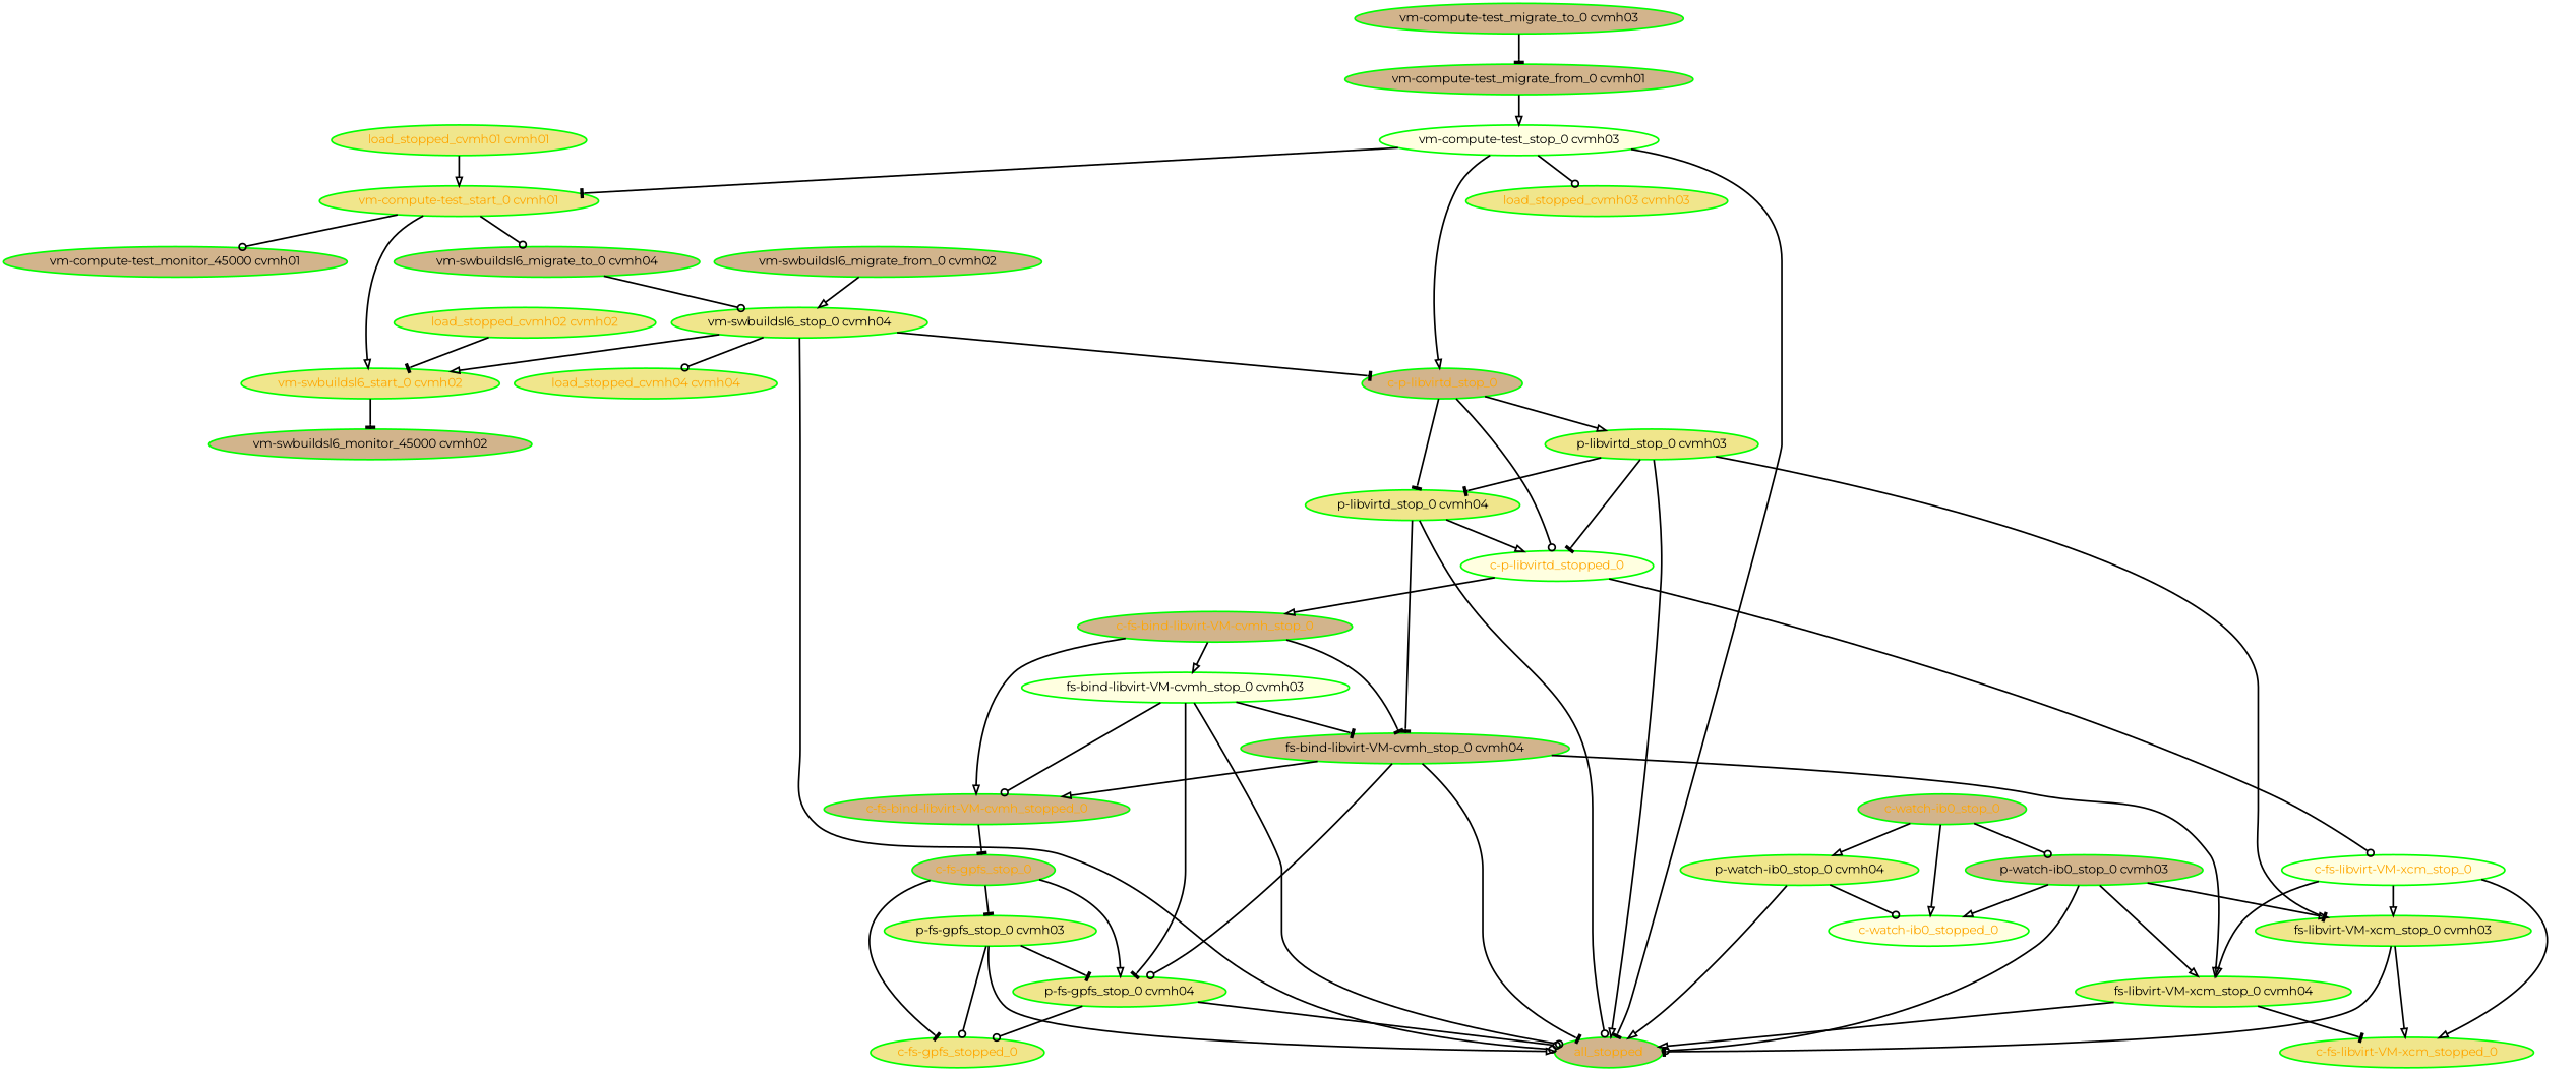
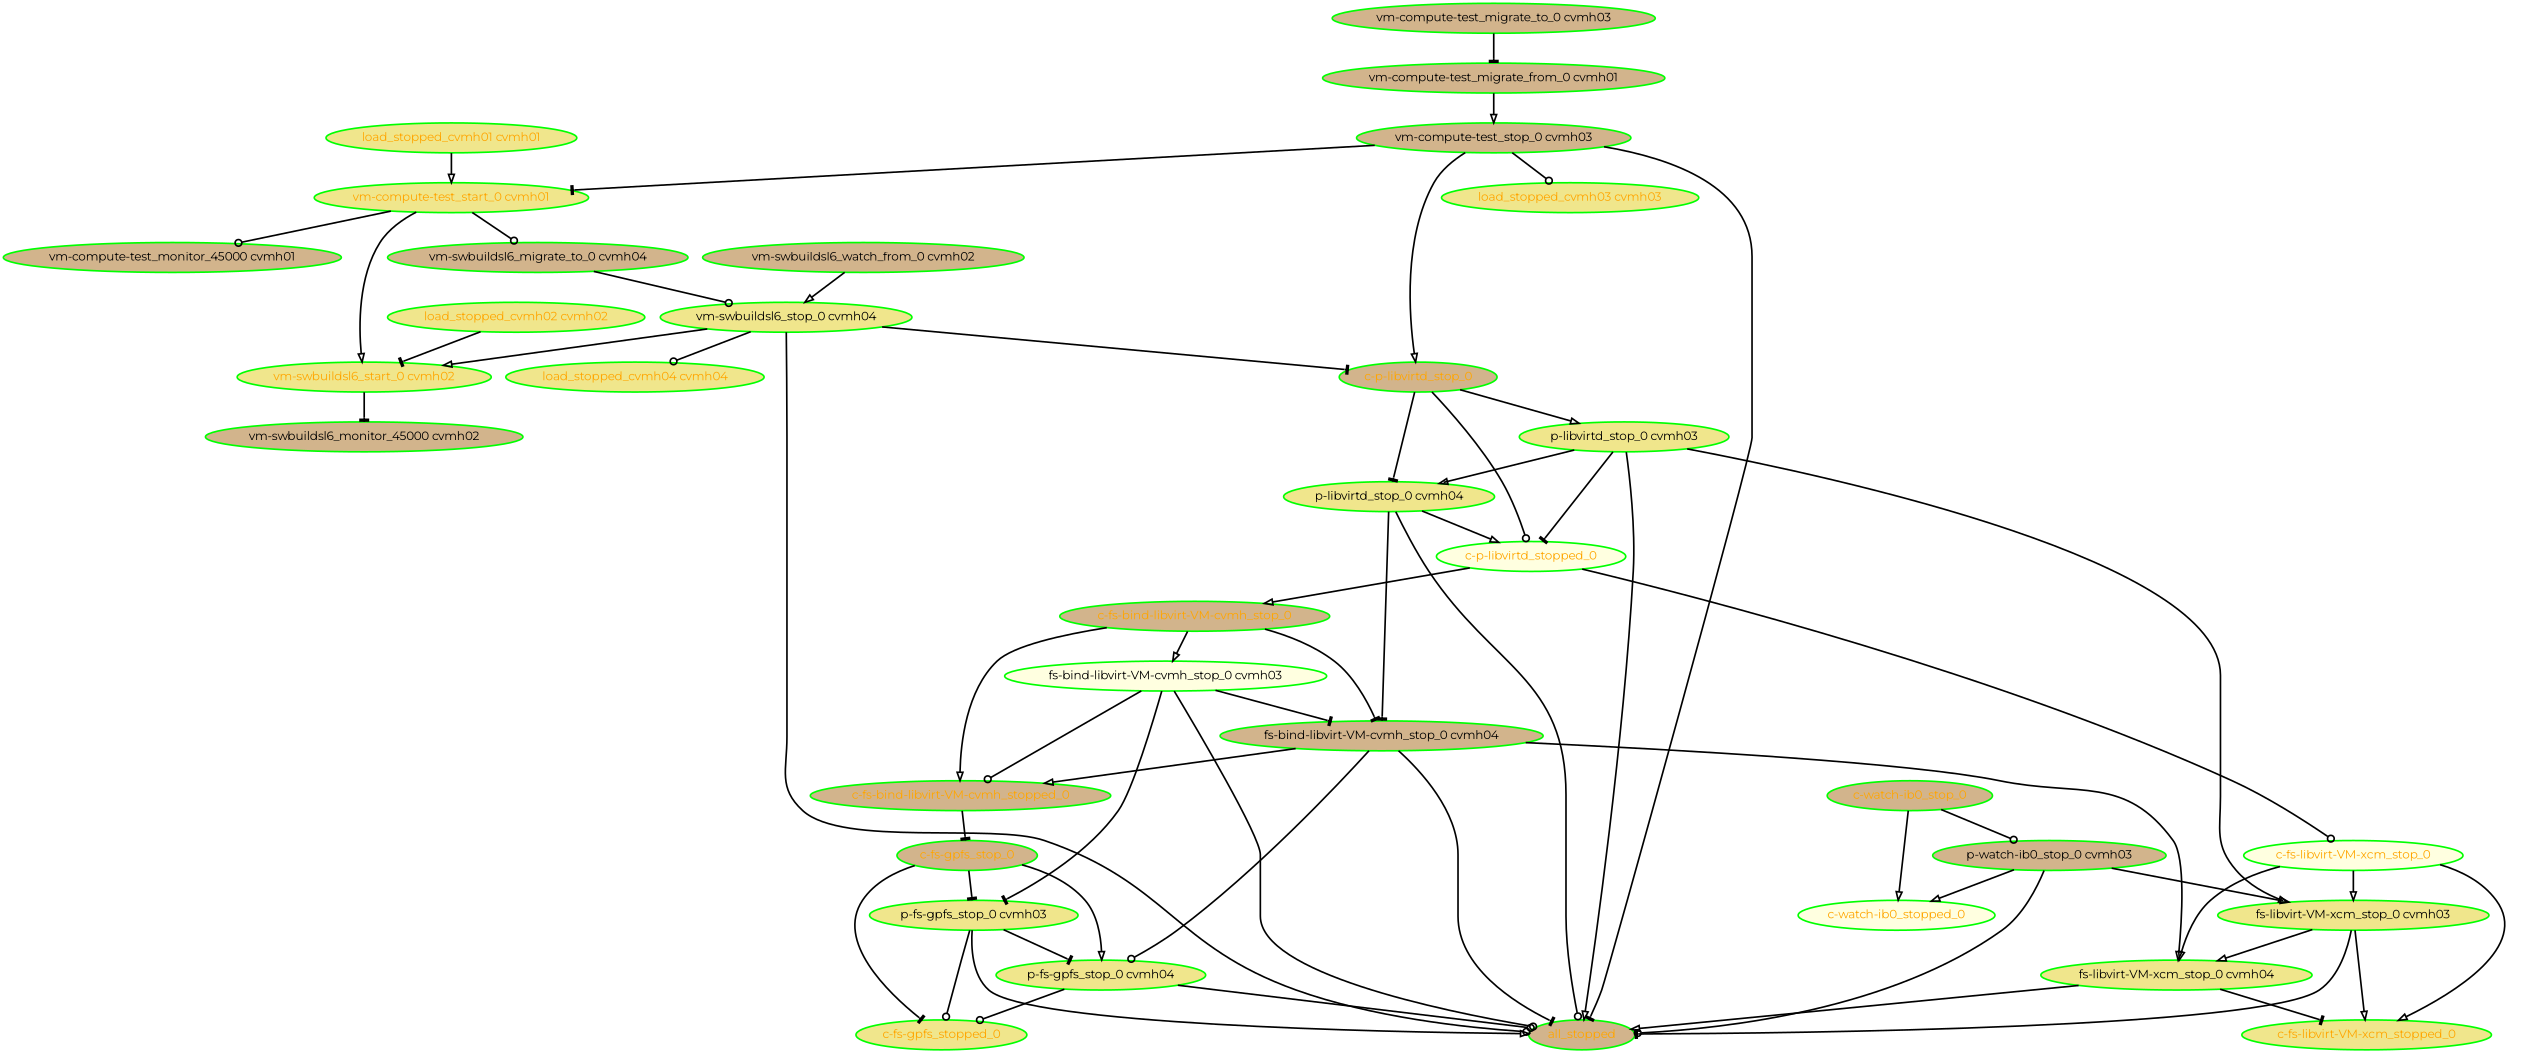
  digraph {
    fontname=Montserrat
    node [color=green fillcolor=khaki fontcolor=black fontname=Montserrat style="bold,filled"]
    edge [arrowhead=onormal fontname=Montserrat style=bold]
    all_stopped [fillcolor=tan fontcolor=orange]
    "c-fs-bind-libvirt-VM-cvmh_stop_0" [fillcolor=tan fontcolor=orange]
    "c-fs-bind-libvirt-VM-cvmh_stopped_0" [fillcolor=tan fontcolor=orange]
    "fs-bind-libvirt-VM-cvmh_stop_0 cvmh03" [fillcolor=lightyellow]
    "fs-bind-libvirt-VM-cvmh_stop_0 cvmh04" [fillcolor=tan]
    "c-fs-gpfs_stop_0" [fillcolor=tan fontcolor=orange]
    "p-fs-gpfs_stop_0 cvmh03"
    "p-fs-gpfs_stop_0 cvmh04"
    "fs-libvirt-VM-xcm_stop_0 cvmh04"
    "c-fs-gpfs_stopped_0" [fontcolor=orange]
    "c-fs-libvirt-VM-xcm_stop_0" [fillcolor=lightyellow fontcolor=orange]
    "c-fs-libvirt-VM-xcm_stopped_0" [fontcolor=orange]
    "fs-libvirt-VM-xcm_stop_0 cvmh03"
    "c-p-libvirtd_stop_0" [fillcolor=tan fontcolor=orange]
    "c-p-libvirtd_stopped_0" [fillcolor=lightyellow fontcolor=orange]
    "p-libvirtd_stop_0 cvmh03"
    "p-libvirtd_stop_0 cvmh04"
    "c-watch-ib0_stop_0" [fillcolor=tan fontcolor=orange]
    "c-watch-ib0_stopped_0" [fillcolor=lightyellow fontcolor=orange]
    "p-watch-ib0_stop_0 cvmh03" [fillcolor=tan]
-   "p-watch-ib0_stop_0 cvmh04"
    "load_stopped_cvmh01 cvmh01" [fontcolor=orange]
    "vm-compute-test_start_0 cvmh01" [fontcolor=orange]
    "vm-swbuildsl6_start_0 cvmh02" [fontcolor=orange]
    "vm-compute-test_monitor_45000 cvmh01" [fillcolor=tan]
    "vm-swbuildsl6_migrate_to_0 cvmh04" [fillcolor=tan]
    "vm-swbuildsl6_monitor_45000 cvmh02" [fillcolor=tan]
    "vm-swbuildsl6_stop_0 cvmh04"
    "load_stopped_cvmh02 cvmh02" [fontcolor=orange]
    "load_stopped_cvmh03 cvmh03" [fontcolor=orange]
    "load_stopped_cvmh04 cvmh04" [fontcolor=orange]
    "vm-compute-test_migrate_from_0 cvmh01" [fillcolor=tan]
-   "vm-compute-test_stop_0 cvmh03" [fillcolor=lightyellow]
+   "vm-compute-test_stop_0 cvmh03" [fillcolor=tan]
    "vm-compute-test_migrate_to_0 cvmh03" [fillcolor=tan]
-   "vm-swbuildsl6_migrate_from_0 cvmh02" [fillcolor=tan]
+   "vm-swbuildsl6_migrate_from_0 cvmh02" [fillcolor=tan label="vm-swbuildsl6_watch_from_0 cvmh02"]
    "c-fs-bind-libvirt-VM-cvmh_stop_0" -> "c-fs-bind-libvirt-VM-cvmh_stopped_0"
    "c-fs-bind-libvirt-VM-cvmh_stop_0" -> "fs-bind-libvirt-VM-cvmh_stop_0 cvmh03"
    "c-fs-bind-libvirt-VM-cvmh_stop_0" -> "fs-bind-libvirt-VM-cvmh_stop_0 cvmh04" [arrowhead=tee]
    "c-fs-bind-libvirt-VM-cvmh_stopped_0" -> "c-fs-gpfs_stop_0" [arrowhead=tee]
    "fs-bind-libvirt-VM-cvmh_stop_0 cvmh03" -> all_stopped [arrowhead=odot]
    "fs-bind-libvirt-VM-cvmh_stop_0 cvmh03" -> "c-fs-bind-libvirt-VM-cvmh_stopped_0" [arrowhead=odot]
    "fs-bind-libvirt-VM-cvmh_stop_0 cvmh03" -> "fs-bind-libvirt-VM-cvmh_stop_0 cvmh04" [arrowhead=tee]
-   "fs-bind-libvirt-VM-cvmh_stop_0 cvmh03" -> "p-fs-gpfs_stop_0 cvmh04" [arrowhead=tee]
+   "fs-bind-libvirt-VM-cvmh_stop_0 cvmh03" -> "p-fs-gpfs_stop_0 cvmh03" [arrowhead=tee]
    "fs-bind-libvirt-VM-cvmh_stop_0 cvmh04" -> all_stopped [arrowhead=tee]
    "fs-bind-libvirt-VM-cvmh_stop_0 cvmh04" -> "c-fs-bind-libvirt-VM-cvmh_stopped_0"
    "fs-bind-libvirt-VM-cvmh_stop_0 cvmh04" -> "p-fs-gpfs_stop_0 cvmh04" [arrowhead=odot]
    "fs-bind-libvirt-VM-cvmh_stop_0 cvmh04" -> "fs-libvirt-VM-xcm_stop_0 cvmh04"
    "c-fs-gpfs_stop_0" -> "p-fs-gpfs_stop_0 cvmh03" [arrowhead=tee]
    "c-fs-gpfs_stop_0" -> "p-fs-gpfs_stop_0 cvmh04"
    "c-fs-gpfs_stop_0" -> "c-fs-gpfs_stopped_0" [arrowhead=tee]
    "p-fs-gpfs_stop_0 cvmh03" -> all_stopped
    "p-fs-gpfs_stop_0 cvmh03" -> "p-fs-gpfs_stop_0 cvmh04" [arrowhead=tee]
    "p-fs-gpfs_stop_0 cvmh03" -> "c-fs-gpfs_stopped_0" [arrowhead=odot]
    "p-fs-gpfs_stop_0 cvmh04" -> all_stopped [arrowhead=odot]
    "p-fs-gpfs_stop_0 cvmh04" -> "c-fs-gpfs_stopped_0" [arrowhead=odot]
    "fs-libvirt-VM-xcm_stop_0 cvmh04" -> all_stopped
    "fs-libvirt-VM-xcm_stop_0 cvmh04" -> "c-fs-libvirt-VM-xcm_stopped_0" [arrowhead=tee]
    "c-fs-libvirt-VM-xcm_stop_0" -> "fs-libvirt-VM-xcm_stop_0 cvmh04"
    "c-fs-libvirt-VM-xcm_stop_0" -> "c-fs-libvirt-VM-xcm_stopped_0"
    "c-fs-libvirt-VM-xcm_stop_0" -> "fs-libvirt-VM-xcm_stop_0 cvmh03"
    "fs-libvirt-VM-xcm_stop_0 cvmh03" -> all_stopped [arrowhead=tee]
-   "p-watch-ib0_stop_0 cvmh03" -> "fs-libvirt-VM-xcm_stop_0 cvmh04"
+   "fs-libvirt-VM-xcm_stop_0 cvmh03" -> "fs-libvirt-VM-xcm_stop_0 cvmh04"
    "fs-libvirt-VM-xcm_stop_0 cvmh03" -> "c-fs-libvirt-VM-xcm_stopped_0"
    "c-p-libvirtd_stop_0" -> "c-p-libvirtd_stopped_0" [arrowhead=odot]
    "c-p-libvirtd_stop_0" -> "p-libvirtd_stop_0 cvmh03"
    "c-p-libvirtd_stop_0" -> "p-libvirtd_stop_0 cvmh04" [arrowhead=tee]
    "c-p-libvirtd_stopped_0" -> "c-fs-bind-libvirt-VM-cvmh_stop_0"
    "c-p-libvirtd_stopped_0" -> "c-fs-libvirt-VM-xcm_stop_0" [arrowhead=odot]
    "p-libvirtd_stop_0 cvmh03" -> all_stopped
-   "p-libvirtd_stop_0 cvmh03" -> "fs-libvirt-VM-xcm_stop_0 cvmh03" [arrowhead=tee]
+   "p-libvirtd_stop_0 cvmh03" -> "fs-libvirt-VM-xcm_stop_0 cvmh03"
    "p-libvirtd_stop_0 cvmh03" -> "c-p-libvirtd_stopped_0" [arrowhead=tee]
-   "p-libvirtd_stop_0 cvmh03" -> "p-libvirtd_stop_0 cvmh04" [arrowhead=tee]
+   "p-libvirtd_stop_0 cvmh03" -> "p-libvirtd_stop_0 cvmh04"
    "p-libvirtd_stop_0 cvmh04" -> all_stopped [arrowhead=odot]
    "p-libvirtd_stop_0 cvmh04" -> "fs-bind-libvirt-VM-cvmh_stop_0 cvmh04" [arrowhead=tee]
    "p-libvirtd_stop_0 cvmh04" -> "c-p-libvirtd_stopped_0"
    "c-watch-ib0_stop_0" -> "c-watch-ib0_stopped_0"
    "c-watch-ib0_stop_0" -> "p-watch-ib0_stop_0 cvmh03" [arrowhead=odot]
-   "c-watch-ib0_stop_0" -> "p-watch-ib0_stop_0 cvmh04"
    "p-watch-ib0_stop_0 cvmh03" -> all_stopped [arrowhead=odot]
    "p-watch-ib0_stop_0 cvmh03" -> "fs-libvirt-VM-xcm_stop_0 cvmh03"
    "p-watch-ib0_stop_0 cvmh03" -> "c-watch-ib0_stopped_0"
-   "p-watch-ib0_stop_0 cvmh04" -> all_stopped
-   "p-watch-ib0_stop_0 cvmh04" -> "c-watch-ib0_stopped_0" [arrowhead=odot]
    "load_stopped_cvmh01 cvmh01" -> "vm-compute-test_start_0 cvmh01"
    "vm-compute-test_start_0 cvmh01" -> "vm-swbuildsl6_start_0 cvmh02"
    "vm-compute-test_start_0 cvmh01" -> "vm-compute-test_monitor_45000 cvmh01" [arrowhead=odot]
    "vm-compute-test_start_0 cvmh01" -> "vm-swbuildsl6_migrate_to_0 cvmh04" [arrowhead=odot]
    "vm-swbuildsl6_start_0 cvmh02" -> "vm-swbuildsl6_monitor_45000 cvmh02" [arrowhead=tee]
    "vm-swbuildsl6_migrate_to_0 cvmh04" -> "vm-swbuildsl6_stop_0 cvmh04" [arrowhead=odot]
    "vm-swbuildsl6_stop_0 cvmh04" -> all_stopped [arrowhead=odot]
    "vm-swbuildsl6_stop_0 cvmh04" -> "c-p-libvirtd_stop_0" [arrowhead=tee]
    "vm-swbuildsl6_stop_0 cvmh04" -> "vm-swbuildsl6_start_0 cvmh02"
    "vm-swbuildsl6_stop_0 cvmh04" -> "load_stopped_cvmh04 cvmh04" [arrowhead=odot]
    "load_stopped_cvmh02 cvmh02" -> "vm-swbuildsl6_start_0 cvmh02" [arrowhead=tee]
    "vm-compute-test_migrate_from_0 cvmh01" -> "vm-compute-test_stop_0 cvmh03"
    "vm-compute-test_stop_0 cvmh03" -> all_stopped [arrowhead=tee]
    "vm-compute-test_stop_0 cvmh03" -> "c-p-libvirtd_stop_0"
    "vm-compute-test_stop_0 cvmh03" -> "vm-compute-test_start_0 cvmh01" [arrowhead=tee]
    "vm-compute-test_stop_0 cvmh03" -> "load_stopped_cvmh03 cvmh03" [arrowhead=odot]
    "vm-compute-test_migrate_to_0 cvmh03" -> "vm-compute-test_migrate_from_0 cvmh01" [arrowhead=tee]
    "vm-swbuildsl6_migrate_from_0 cvmh02" -> "vm-swbuildsl6_stop_0 cvmh04"
  }
